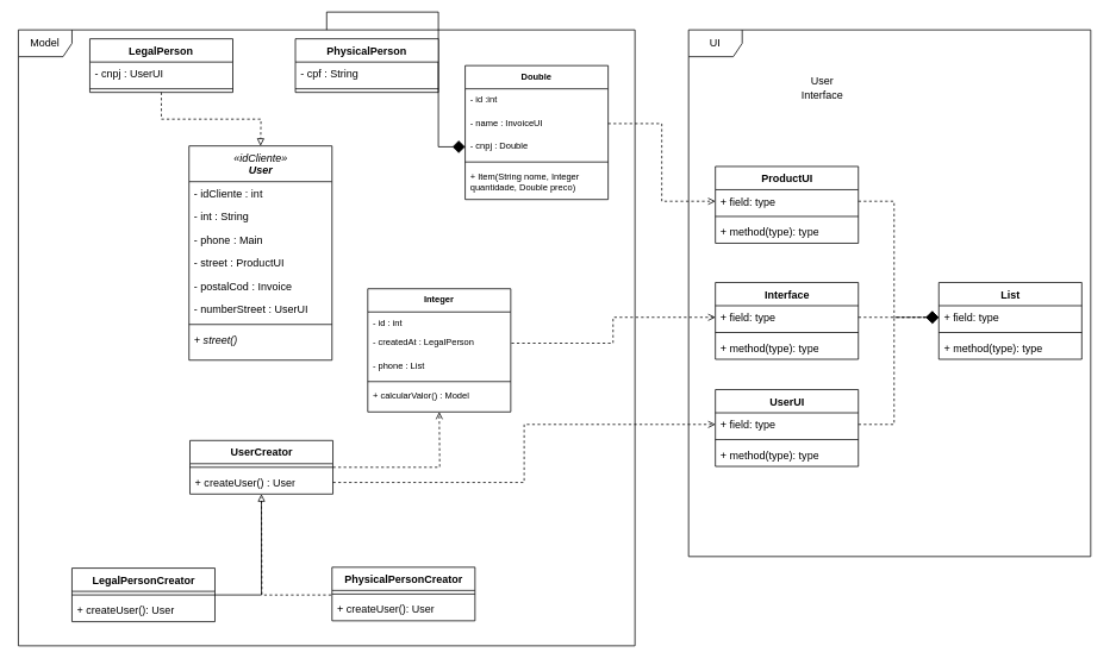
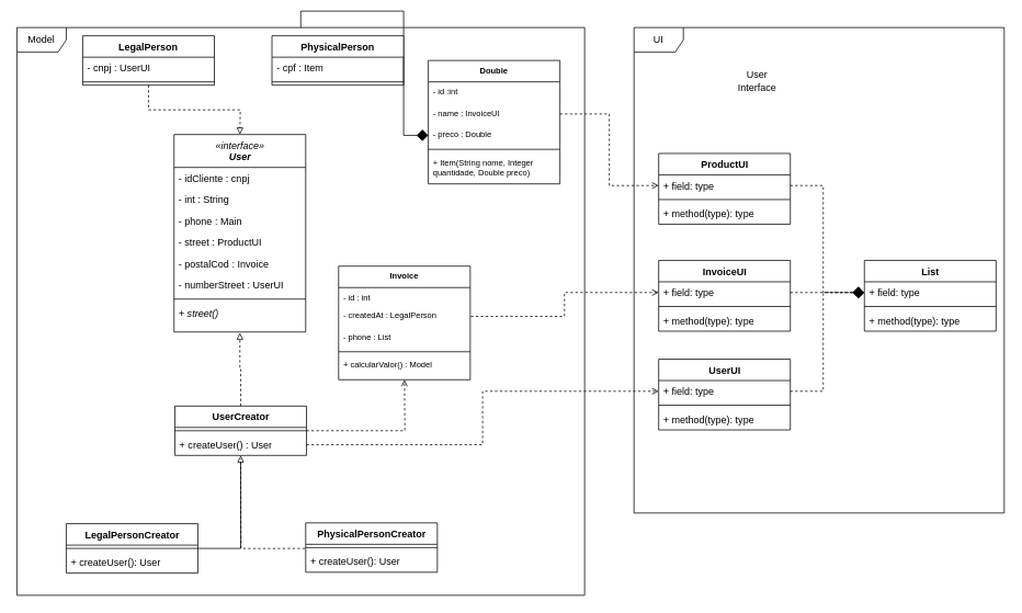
  <mxCell id="0" />
  <mxCell id="1" parent="0" />
  <mxCell id="2" value="Model" style="shape=umlFrame;whiteSpace=wrap;html=1;" vertex="1" parent="1"><mxGeometry x="20" y="20" width="690" height="690" as="geometry" /></mxCell>
  <mxCell id="3" value="UI" style="shape=umlFrame;whiteSpace=wrap;html=1;" vertex="1" parent="1"><mxGeometry x="770" y="20" width="450" height="590" as="geometry" /></mxCell>
- <mxCell id="4" value="&lt;span style=&quot;font-weight: normal;&quot;&gt;«idCliente»&lt;/span&gt;&lt;br&gt;User" style="swimlane;fontStyle=3;align=center;verticalAlign=top;childLayout=stackLayout;horizontal=1;startSize=40;horizontalStack=0;resizeParent=1;resizeParentMax=0;resizeLast=0;collapsible=1;marginBottom=0;html=1;" parent="1" vertex="1"><mxGeometry x="211" y="150" width="160" height="240" as="geometry" /></mxCell>
- <mxCell id="5" value="- idCliente : int" style="text;strokeColor=none;fillColor=none;align=left;verticalAlign=top;spacingLeft=4;spacingRight=4;overflow=hidden;rotatable=0;points=[[0,0.5],[1,0.5]];portConstraint=eastwest;" parent="4" vertex="1"><mxGeometry y="40" width="160" height="26" as="geometry" /></mxCell>
+ <mxCell id="4" value="&lt;span style=&quot;font-weight: normal;&quot;&gt;«interface»&lt;/span&gt;&lt;br&gt;User" style="swimlane;fontStyle=3;align=center;verticalAlign=top;childLayout=stackLayout;horizontal=1;startSize=40;horizontalStack=0;resizeParent=1;resizeParentMax=0;resizeLast=0;collapsible=1;marginBottom=0;html=1;" parent="1" vertex="1"><mxGeometry x="211" y="150" width="160" height="240" as="geometry" /></mxCell>
+ <mxCell id="5" value="- idCliente : cnpj" style="text;strokeColor=none;fillColor=none;align=left;verticalAlign=top;spacingLeft=4;spacingRight=4;overflow=hidden;rotatable=0;points=[[0,0.5],[1,0.5]];portConstraint=eastwest;" parent="4" vertex="1"><mxGeometry y="40" width="160" height="26" as="geometry" /></mxCell>
  <mxCell id="6" value="- int : String" style="text;strokeColor=none;fillColor=none;align=left;verticalAlign=top;spacingLeft=4;spacingRight=4;overflow=hidden;rotatable=0;points=[[0,0.5],[1,0.5]];portConstraint=eastwest;" parent="4" vertex="1"><mxGeometry y="66" width="160" height="26" as="geometry" /></mxCell>
  <mxCell id="7" value="- phone : Main" style="text;strokeColor=none;fillColor=none;align=left;verticalAlign=top;spacingLeft=4;spacingRight=4;overflow=hidden;rotatable=0;points=[[0,0.5],[1,0.5]];portConstraint=eastwest;" parent="4" vertex="1"><mxGeometry y="92" width="160" height="26" as="geometry" /></mxCell>
  <mxCell id="8" value="- street : ProductUI" style="text;strokeColor=none;fillColor=none;align=left;verticalAlign=top;spacingLeft=4;spacingRight=4;overflow=hidden;rotatable=0;points=[[0,0.5],[1,0.5]];portConstraint=eastwest;" parent="4" vertex="1"><mxGeometry y="118" width="160" height="26" as="geometry" /></mxCell>
  <mxCell id="9" value="- postalCod : Invoice" style="text;strokeColor=none;fillColor=none;align=left;verticalAlign=top;spacingLeft=4;spacingRight=4;overflow=hidden;rotatable=0;points=[[0,0.5],[1,0.5]];portConstraint=eastwest;" parent="4" vertex="1"><mxGeometry y="144" width="160" height="26" as="geometry" /></mxCell>
  <mxCell id="10" value="- numberStreet : UserUI" style="text;strokeColor=none;fillColor=none;align=left;verticalAlign=top;spacingLeft=4;spacingRight=4;overflow=hidden;rotatable=0;points=[[0,0.5],[1,0.5]];portConstraint=eastwest;" parent="4" vertex="1"><mxGeometry y="170" width="160" height="26" as="geometry" /></mxCell>
  <mxCell id="11" value="" style="line;strokeWidth=1;fillColor=none;align=left;verticalAlign=middle;spacingTop=-1;spacingLeft=3;spacingRight=3;rotatable=0;labelPosition=right;points=[];portConstraint=eastwest;" parent="4" vertex="1"><mxGeometry y="196" width="160" height="8" as="geometry" /></mxCell>
  <mxCell id="12" value="+ street()" style="text;strokeColor=none;fillColor=none;align=left;verticalAlign=top;spacingLeft=4;spacingRight=4;overflow=hidden;rotatable=0;points=[[0,0.5],[1,0.5]];portConstraint=eastwest;whiteSpace=wrap;fontStyle=2" parent="4" vertex="1"><mxGeometry y="204" width="160" height="36" as="geometry" /></mxCell>
- <mxCell id="13" value="Integer" style="swimlane;fontStyle=1;align=center;verticalAlign=top;childLayout=stackLayout;horizontal=1;startSize=26;horizontalStack=0;resizeParent=1;resizeParentMax=0;resizeLast=0;collapsible=1;marginBottom=0;fontSize=10;html=0;" parent="1" vertex="1"><mxGeometry x="411" y="310" width="160" height="138" as="geometry" /></mxCell>
+ <mxCell id="13" value="Invoice" style="swimlane;fontStyle=1;align=center;verticalAlign=top;childLayout=stackLayout;horizontal=1;startSize=26;horizontalStack=0;resizeParent=1;resizeParentMax=0;resizeLast=0;collapsible=1;marginBottom=0;fontSize=10;html=0;" parent="1" vertex="1"><mxGeometry x="411" y="310" width="160" height="138" as="geometry" /></mxCell>
  <mxCell id="14" value="- id : int" style="text;strokeColor=none;fillColor=none;align=left;verticalAlign=top;spacingLeft=4;spacingRight=4;overflow=hidden;rotatable=0;points=[[0,0.5],[1,0.5]];portConstraint=eastwest;fontSize=10;html=0;" parent="13" vertex="1"><mxGeometry y="26" width="160" height="22" as="geometry" /></mxCell>
  <mxCell id="15" value="- createdAt : LegalPerson" style="text;strokeColor=none;fillColor=none;align=left;verticalAlign=top;spacingLeft=4;spacingRight=4;overflow=hidden;rotatable=0;points=[[0,0.5],[1,0.5]];portConstraint=eastwest;fontSize=10;html=0;" parent="13" vertex="1"><mxGeometry y="48" width="160" height="26" as="geometry" /></mxCell>
  <mxCell id="16" value="- phone : List" style="text;strokeColor=none;fillColor=none;align=left;verticalAlign=top;spacingLeft=4;spacingRight=4;overflow=hidden;rotatable=0;points=[[0,0.5],[1,0.5]];portConstraint=eastwest;fontSize=10;html=0;" parent="13" vertex="1"><mxGeometry y="74" width="160" height="26" as="geometry" /></mxCell>
  <mxCell id="17" value="" style="line;strokeWidth=1;fillColor=none;align=left;verticalAlign=middle;spacingTop=-1;spacingLeft=3;spacingRight=3;rotatable=0;labelPosition=right;points=[];portConstraint=eastwest;fontSize=10;html=0;" parent="13" vertex="1"><mxGeometry y="100" width="160" height="8" as="geometry" /></mxCell>
  <mxCell id="18" value="+ calcularValor() : Model" style="text;strokeColor=none;fillColor=none;align=left;verticalAlign=top;spacingLeft=4;spacingRight=4;overflow=hidden;rotatable=0;points=[[0,0.5],[1,0.5]];portConstraint=eastwest;fontSize=10;html=0;" parent="13" vertex="1"><mxGeometry y="108" width="160" height="30" as="geometry" /></mxCell>
  <mxCell id="19" value="Double" style="swimlane;fontStyle=1;align=center;verticalAlign=top;childLayout=stackLayout;horizontal=1;startSize=26;horizontalStack=0;resizeParent=1;resizeParentMax=0;resizeLast=0;collapsible=1;marginBottom=0;fontSize=10;html=0;" parent="1" vertex="1"><mxGeometry x="520" y="60" width="160" height="150" as="geometry" /></mxCell>
  <mxCell id="20" value="- id :int" style="text;strokeColor=none;fillColor=none;align=left;verticalAlign=top;spacingLeft=4;spacingRight=4;overflow=hidden;rotatable=0;points=[[0,0.5],[1,0.5]];portConstraint=eastwest;fontSize=10;html=0;" parent="19" vertex="1"><mxGeometry y="26" width="160" height="26" as="geometry" /></mxCell>
  <mxCell id="21" value="- name : InvoiceUI" style="text;strokeColor=none;fillColor=none;align=left;verticalAlign=top;spacingLeft=4;spacingRight=4;overflow=hidden;rotatable=0;points=[[0,0.5],[1,0.5]];portConstraint=eastwest;fontSize=10;html=0;" parent="19" vertex="1"><mxGeometry y="52" width="160" height="26" as="geometry" /></mxCell>
- <mxCell id="22" value="- cnpj : Double" style="text;strokeColor=none;fillColor=none;align=left;verticalAlign=top;spacingLeft=4;spacingRight=4;overflow=hidden;rotatable=0;points=[[0,0.5],[1,0.5]];portConstraint=eastwest;fontSize=10;html=0;" parent="19" vertex="1"><mxGeometry y="78" width="160" height="26" as="geometry" /></mxCell>
+ <mxCell id="22" value="- preco : Double" style="text;strokeColor=none;fillColor=none;align=left;verticalAlign=top;spacingLeft=4;spacingRight=4;overflow=hidden;rotatable=0;points=[[0,0.5],[1,0.5]];portConstraint=eastwest;fontSize=10;html=0;" parent="19" vertex="1"><mxGeometry y="78" width="160" height="26" as="geometry" /></mxCell>
  <mxCell id="23" value="" style="line;strokeWidth=1;fillColor=none;align=left;verticalAlign=middle;spacingTop=-1;spacingLeft=3;spacingRight=3;rotatable=0;labelPosition=right;points=[];portConstraint=eastwest;fontSize=10;html=0;" parent="19" vertex="1"><mxGeometry y="104" width="160" height="8" as="geometry" /></mxCell>
  <mxCell id="24" value="+ Item(String nome, Integer quantidade, Double preco)" style="text;strokeColor=none;fillColor=none;align=left;verticalAlign=top;spacingLeft=4;spacingRight=4;overflow=hidden;rotatable=0;points=[[0,0.5],[1,0.5]];portConstraint=eastwest;fontSize=10;html=0;whiteSpace=wrap;" parent="19" vertex="1"><mxGeometry y="112" width="160" height="38" as="geometry" /></mxCell>
  <mxCell id="25" style="edgeStyle=orthogonalEdgeStyle;rounded=0;orthogonalLoop=1;jettySize=auto;html=1;exitX=0;exitY=0.5;exitDx=0;exitDy=0;fontSize=10;startArrow=diamond;startFill=1;endArrow=none;endFill=0;startSize=12;endSize=12;" parent="1" source="22" target="2" edge="1"><mxGeometry relative="1" as="geometry" /></mxCell>
  <mxCell id="26" style="edgeStyle=orthogonalEdgeStyle;rounded=0;orthogonalLoop=1;jettySize=auto;html=1;exitX=0.5;exitY=1;exitDx=0;exitDy=0;endArrow=block;endFill=0;dashed=1;" parent="1" source="27" edge="1"><mxGeometry relative="1" as="geometry"><mxPoint x="291" y="150" as="targetPoint" /></mxGeometry></mxCell>
  <mxCell id="27" value="LegalPerson" style="swimlane;fontStyle=1;align=center;verticalAlign=top;childLayout=stackLayout;horizontal=1;startSize=26;horizontalStack=0;resizeParent=1;resizeParentMax=0;resizeLast=0;collapsible=1;marginBottom=0;" parent="1" vertex="1"><mxGeometry x="100" y="30" width="160" height="60" as="geometry" /></mxCell>
  <mxCell id="28" value="- cnpj : UserUI" style="text;strokeColor=none;fillColor=none;align=left;verticalAlign=top;spacingLeft=4;spacingRight=4;overflow=hidden;rotatable=0;points=[[0,0.5],[1,0.5]];portConstraint=eastwest;" parent="27" vertex="1"><mxGeometry y="26" width="160" height="26" as="geometry" /></mxCell>
  <mxCell id="29" value="" style="line;strokeWidth=1;fillColor=none;align=left;verticalAlign=middle;spacingTop=-1;spacingLeft=3;spacingRight=3;rotatable=0;labelPosition=right;points=[];portConstraint=eastwest;" parent="27" vertex="1"><mxGeometry y="52" width="160" height="8" as="geometry" /></mxCell>
  <mxCell id="30" value="PhysicalPerson" style="swimlane;fontStyle=1;align=center;verticalAlign=top;childLayout=stackLayout;horizontal=1;startSize=26;horizontalStack=0;resizeParent=1;resizeParentMax=0;resizeLast=0;collapsible=1;marginBottom=0;" parent="1" vertex="1"><mxGeometry x="330" y="30" width="160" height="60" as="geometry" /></mxCell>
- <mxCell id="31" value="- cpf : String" style="text;strokeColor=none;fillColor=none;align=left;verticalAlign=top;spacingLeft=4;spacingRight=4;overflow=hidden;rotatable=0;points=[[0,0.5],[1,0.5]];portConstraint=eastwest;" parent="30" vertex="1"><mxGeometry y="26" width="160" height="26" as="geometry" /></mxCell>
+ <mxCell id="31" value="- cpf : Item" style="text;strokeColor=none;fillColor=none;align=left;verticalAlign=top;spacingLeft=4;spacingRight=4;overflow=hidden;rotatable=0;points=[[0,0.5],[1,0.5]];portConstraint=eastwest;" parent="30" vertex="1"><mxGeometry y="26" width="160" height="26" as="geometry" /></mxCell>
  <mxCell id="32" value="" style="line;strokeWidth=1;fillColor=none;align=left;verticalAlign=middle;spacingTop=-1;spacingLeft=3;spacingRight=3;rotatable=0;labelPosition=right;points=[];portConstraint=eastwest;" parent="30" vertex="1"><mxGeometry y="52" width="160" height="8" as="geometry" /></mxCell>
  <mxCell id="33" style="edgeStyle=orthogonalEdgeStyle;rounded=0;orthogonalLoop=1;jettySize=auto;html=1;exitX=1;exitY=0.5;exitDx=0;exitDy=0;dashed=1;endArrow=open;endFill=0;" edge="1" parent="1" source="34"><mxGeometry relative="1" as="geometry"><mxPoint x="491" y="448" as="targetPoint" /><mxPoint x="363" y="498" as="sourcePoint" /></mxGeometry></mxCell>
  <mxCell id="34" value="UserCreator" style="swimlane;fontStyle=1;align=center;verticalAlign=top;childLayout=stackLayout;horizontal=1;startSize=26;horizontalStack=0;resizeParent=1;resizeParentMax=0;resizeLast=0;collapsible=1;marginBottom=0;html=1;" vertex="1" parent="1"><mxGeometry x="212" y="480" width="160" height="60" as="geometry" /></mxCell>
  <mxCell id="35" value="" style="line;strokeWidth=1;fillColor=none;align=left;verticalAlign=middle;spacingTop=-1;spacingLeft=3;spacingRight=3;rotatable=0;labelPosition=right;points=[];portConstraint=eastwest;html=1;" vertex="1" parent="34"><mxGeometry y="26" width="160" height="8" as="geometry" /></mxCell>
  <mxCell id="36" value="+ createUser() : User" style="text;strokeColor=none;fillColor=none;align=left;verticalAlign=top;spacingLeft=4;spacingRight=4;overflow=hidden;rotatable=0;points=[[0,0.5],[1,0.5]];portConstraint=eastwest;html=1;" vertex="1" parent="34"><mxGeometry y="34" width="160" height="26" as="geometry" /></mxCell>
  <mxCell id="37" style="edgeStyle=orthogonalEdgeStyle;rounded=0;orthogonalLoop=1;jettySize=auto;html=1;exitX=1;exitY=0.5;exitDx=0;exitDy=0;dashed=0;endArrow=block;endFill=0;" edge="1" parent="1" source="38" target="34"><mxGeometry relative="1" as="geometry" /></mxCell>
  <mxCell id="38" value="LegalPersonCreator" style="swimlane;fontStyle=1;align=center;verticalAlign=top;childLayout=stackLayout;horizontal=1;startSize=26;horizontalStack=0;resizeParent=1;resizeParentMax=0;resizeLast=0;collapsible=1;marginBottom=0;html=1;" vertex="1" parent="1"><mxGeometry x="80" y="623" width="160" height="60" as="geometry" /></mxCell>
  <mxCell id="39" value="" style="line;strokeWidth=1;fillColor=none;align=left;verticalAlign=middle;spacingTop=-1;spacingLeft=3;spacingRight=3;rotatable=0;labelPosition=right;points=[];portConstraint=eastwest;html=1;" vertex="1" parent="38"><mxGeometry y="26" width="160" height="8" as="geometry" /></mxCell>
  <mxCell id="40" value="+ createUser(): User" style="text;strokeColor=none;fillColor=none;align=left;verticalAlign=top;spacingLeft=4;spacingRight=4;overflow=hidden;rotatable=0;points=[[0,0.5],[1,0.5]];portConstraint=eastwest;html=1;" vertex="1" parent="38"><mxGeometry y="34" width="160" height="26" as="geometry" /></mxCell>
  <mxCell id="41" style="edgeStyle=orthogonalEdgeStyle;rounded=0;orthogonalLoop=1;jettySize=auto;html=1;exitX=-0.006;exitY=0.632;exitDx=0;exitDy=0;dashed=1;endArrow=none;endFill=0;exitPerimeter=0;" edge="1" parent="1" source="43"><mxGeometry relative="1" as="geometry"><mxPoint x="292" y="544" as="targetPoint" /><mxPoint x="363" y="628" as="sourcePoint" /></mxGeometry></mxCell>
  <mxCell id="42" value="PhysicalPersonCreator" style="swimlane;fontStyle=1;align=center;verticalAlign=top;childLayout=stackLayout;horizontal=1;startSize=26;horizontalStack=0;resizeParent=1;resizeParentMax=0;resizeLast=0;collapsible=1;marginBottom=0;html=1;" vertex="1" parent="1"><mxGeometry x="371" y="622" width="160" height="60" as="geometry" /></mxCell>
  <mxCell id="43" value="" style="line;strokeWidth=1;fillColor=none;align=left;verticalAlign=middle;spacingTop=-1;spacingLeft=3;spacingRight=3;rotatable=0;labelPosition=right;points=[];portConstraint=eastwest;html=1;" vertex="1" parent="42"><mxGeometry y="26" width="160" height="8" as="geometry" /></mxCell>
  <mxCell id="44" value="+ createUser(): User" style="text;strokeColor=none;fillColor=none;align=left;verticalAlign=top;spacingLeft=4;spacingRight=4;overflow=hidden;rotatable=0;points=[[0,0.5],[1,0.5]];portConstraint=eastwest;html=1;" vertex="1" parent="42"><mxGeometry y="34" width="160" height="26" as="geometry" /></mxCell>
+ <mxCell id="45" style="edgeStyle=orthogonalEdgeStyle;rounded=0;orthogonalLoop=1;jettySize=auto;html=1;entryX=0.5;entryY=1.028;entryDx=0;entryDy=0;entryPerimeter=0;dashed=1;endArrow=block;endFill=0;exitX=0.5;exitY=0;exitDx=0;exitDy=0;" edge="1" parent="1" source="34" target="12"><mxGeometry relative="1" as="geometry" /></mxCell>
  <mxCell id="46" value="ProductUI" style="swimlane;fontStyle=1;align=center;verticalAlign=top;childLayout=stackLayout;horizontal=1;startSize=26;horizontalStack=0;resizeParent=1;resizeParentMax=0;resizeLast=0;collapsible=1;marginBottom=0;html=1;" vertex="1" parent="1"><mxGeometry x="800" y="173" width="160" height="86" as="geometry" /></mxCell>
  <mxCell id="47" value="+ field: type" style="text;strokeColor=none;fillColor=none;align=left;verticalAlign=top;spacingLeft=4;spacingRight=4;overflow=hidden;rotatable=0;points=[[0,0.5],[1,0.5]];portConstraint=eastwest;html=1;" vertex="1" parent="46"><mxGeometry y="26" width="160" height="26" as="geometry" /></mxCell>
  <mxCell id="48" value="" style="line;strokeWidth=1;fillColor=none;align=left;verticalAlign=middle;spacingTop=-1;spacingLeft=3;spacingRight=3;rotatable=0;labelPosition=right;points=[];portConstraint=eastwest;html=1;" vertex="1" parent="46"><mxGeometry y="52" width="160" height="8" as="geometry" /></mxCell>
  <mxCell id="49" value="+ method(type): type" style="text;strokeColor=none;fillColor=none;align=left;verticalAlign=top;spacingLeft=4;spacingRight=4;overflow=hidden;rotatable=0;points=[[0,0.5],[1,0.5]];portConstraint=eastwest;html=1;" vertex="1" parent="46"><mxGeometry y="60" width="160" height="26" as="geometry" /></mxCell>
- <mxCell id="50" value="Interface" style="swimlane;fontStyle=1;align=center;verticalAlign=top;childLayout=stackLayout;horizontal=1;startSize=26;horizontalStack=0;resizeParent=1;resizeParentMax=0;resizeLast=0;collapsible=1;marginBottom=0;html=1;" vertex="1" parent="1"><mxGeometry x="800" y="303" width="160" height="86" as="geometry" /></mxCell>
+ <mxCell id="50" value="InvoiceUI" style="swimlane;fontStyle=1;align=center;verticalAlign=top;childLayout=stackLayout;horizontal=1;startSize=26;horizontalStack=0;resizeParent=1;resizeParentMax=0;resizeLast=0;collapsible=1;marginBottom=0;html=1;" vertex="1" parent="1"><mxGeometry x="800" y="303" width="160" height="86" as="geometry" /></mxCell>
  <mxCell id="51" value="+ field: type" style="text;strokeColor=none;fillColor=none;align=left;verticalAlign=top;spacingLeft=4;spacingRight=4;overflow=hidden;rotatable=0;points=[[0,0.5],[1,0.5]];portConstraint=eastwest;html=1;" vertex="1" parent="50"><mxGeometry y="26" width="160" height="26" as="geometry" /></mxCell>
  <mxCell id="52" value="" style="line;strokeWidth=1;fillColor=none;align=left;verticalAlign=middle;spacingTop=-1;spacingLeft=3;spacingRight=3;rotatable=0;labelPosition=right;points=[];portConstraint=eastwest;html=1;" vertex="1" parent="50"><mxGeometry y="52" width="160" height="8" as="geometry" /></mxCell>
  <mxCell id="53" value="+ method(type): type" style="text;strokeColor=none;fillColor=none;align=left;verticalAlign=top;spacingLeft=4;spacingRight=4;overflow=hidden;rotatable=0;points=[[0,0.5],[1,0.5]];portConstraint=eastwest;html=1;" vertex="1" parent="50"><mxGeometry y="60" width="160" height="26" as="geometry" /></mxCell>
  <mxCell id="54" value="UserUI" style="swimlane;fontStyle=1;align=center;verticalAlign=top;childLayout=stackLayout;horizontal=1;startSize=26;horizontalStack=0;resizeParent=1;resizeParentMax=0;resizeLast=0;collapsible=1;marginBottom=0;html=1;" vertex="1" parent="1"><mxGeometry x="800" y="423" width="160" height="86" as="geometry" /></mxCell>
  <mxCell id="55" value="+ field: type" style="text;strokeColor=none;fillColor=none;align=left;verticalAlign=top;spacingLeft=4;spacingRight=4;overflow=hidden;rotatable=0;points=[[0,0.5],[1,0.5]];portConstraint=eastwest;html=1;" vertex="1" parent="54"><mxGeometry y="26" width="160" height="26" as="geometry" /></mxCell>
  <mxCell id="56" value="" style="line;strokeWidth=1;fillColor=none;align=left;verticalAlign=middle;spacingTop=-1;spacingLeft=3;spacingRight=3;rotatable=0;labelPosition=right;points=[];portConstraint=eastwest;html=1;" vertex="1" parent="54"><mxGeometry y="52" width="160" height="8" as="geometry" /></mxCell>
  <mxCell id="57" value="+ method(type): type" style="text;strokeColor=none;fillColor=none;align=left;verticalAlign=top;spacingLeft=4;spacingRight=4;overflow=hidden;rotatable=0;points=[[0,0.5],[1,0.5]];portConstraint=eastwest;html=1;" vertex="1" parent="54"><mxGeometry y="60" width="160" height="26" as="geometry" /></mxCell>
  <mxCell id="58" value="List" style="swimlane;fontStyle=1;align=center;verticalAlign=top;childLayout=stackLayout;horizontal=1;startSize=26;horizontalStack=0;resizeParent=1;resizeParentMax=0;resizeLast=0;collapsible=1;marginBottom=0;html=1;" vertex="1" parent="1"><mxGeometry x="1050" y="303" width="160" height="86" as="geometry" /></mxCell>
  <mxCell id="59" value="+ field: type" style="text;strokeColor=none;fillColor=none;align=left;verticalAlign=top;spacingLeft=4;spacingRight=4;overflow=hidden;rotatable=0;points=[[0,0.5],[1,0.5]];portConstraint=eastwest;html=1;" vertex="1" parent="58"><mxGeometry y="26" width="160" height="26" as="geometry" /></mxCell>
  <mxCell id="60" value="" style="line;strokeWidth=1;fillColor=none;align=left;verticalAlign=middle;spacingTop=-1;spacingLeft=3;spacingRight=3;rotatable=0;labelPosition=right;points=[];portConstraint=eastwest;html=1;" vertex="1" parent="58"><mxGeometry y="52" width="160" height="8" as="geometry" /></mxCell>
  <mxCell id="61" value="+ method(type): type" style="text;strokeColor=none;fillColor=none;align=left;verticalAlign=top;spacingLeft=4;spacingRight=4;overflow=hidden;rotatable=0;points=[[0,0.5],[1,0.5]];portConstraint=eastwest;html=1;" vertex="1" parent="58"><mxGeometry y="60" width="160" height="26" as="geometry" /></mxCell>
  <mxCell id="62" style="edgeStyle=orthogonalEdgeStyle;rounded=0;orthogonalLoop=1;jettySize=auto;html=1;exitX=1;exitY=0.5;exitDx=0;exitDy=0;entryX=0;entryY=0.5;entryDx=0;entryDy=0;dashed=1;endArrow=open;endFill=0;startArrow=none;startFill=0;" edge="1" parent="1" source="21" target="47"><mxGeometry relative="1" as="geometry" /></mxCell>
  <mxCell id="63" style="edgeStyle=orthogonalEdgeStyle;rounded=0;orthogonalLoop=1;jettySize=auto;html=1;exitX=0;exitY=0.5;exitDx=0;exitDy=0;entryX=1;entryY=0.5;entryDx=0;entryDy=0;dashed=1;startArrow=open;startFill=0;endArrow=none;endFill=0;" edge="1" parent="1" source="51" target="15"><mxGeometry relative="1" as="geometry" /></mxCell>
  <mxCell id="64" style="edgeStyle=orthogonalEdgeStyle;rounded=0;orthogonalLoop=1;jettySize=auto;html=1;exitX=1;exitY=0.5;exitDx=0;exitDy=0;entryX=0;entryY=0.5;entryDx=0;entryDy=0;dashed=1;startArrow=none;startFill=0;endArrow=open;endFill=0;" edge="1" parent="1" source="36" target="55"><mxGeometry relative="1" as="geometry" /></mxCell>
  <mxCell id="65" style="edgeStyle=orthogonalEdgeStyle;rounded=0;orthogonalLoop=1;jettySize=auto;html=1;exitX=1;exitY=0.5;exitDx=0;exitDy=0;entryX=0;entryY=0.5;entryDx=0;entryDy=0;dashed=1;startArrow=none;startFill=0;endArrow=diamond;endFill=1;endSize=12;startSize=12;" edge="1" parent="1" source="47" target="59"><mxGeometry relative="1" as="geometry" /></mxCell>
  <mxCell id="66" style="edgeStyle=orthogonalEdgeStyle;rounded=0;orthogonalLoop=1;jettySize=auto;html=1;exitX=1;exitY=0.5;exitDx=0;exitDy=0;dashed=1;startArrow=none;startFill=0;endArrow=diamond;endFill=1;endSize=12;startSize=12;entryX=0;entryY=0.5;entryDx=0;entryDy=0;" edge="1" parent="1" source="51" target="59"><mxGeometry relative="1" as="geometry"><mxPoint x="1050" y="330" as="targetPoint" /></mxGeometry></mxCell>
  <mxCell id="67" style="edgeStyle=orthogonalEdgeStyle;rounded=0;orthogonalLoop=1;jettySize=auto;html=1;exitX=1;exitY=0.5;exitDx=0;exitDy=0;entryX=0;entryY=0.5;entryDx=0;entryDy=0;dashed=1;startArrow=none;startFill=0;endArrow=diamondThin;endFill=1;endSize=12;startSize=12;" edge="1" parent="1" source="55" target="59"><mxGeometry relative="1" as="geometry" /></mxCell>
  <mxCell id="68" value="User Interface" style="text;html=1;strokeColor=none;fillColor=none;align=center;verticalAlign=middle;whiteSpace=wrap;rounded=0;" vertex="1" parent="1"><mxGeometry x="890" y="70" width="60" height="30" as="geometry" /></mxCell>
